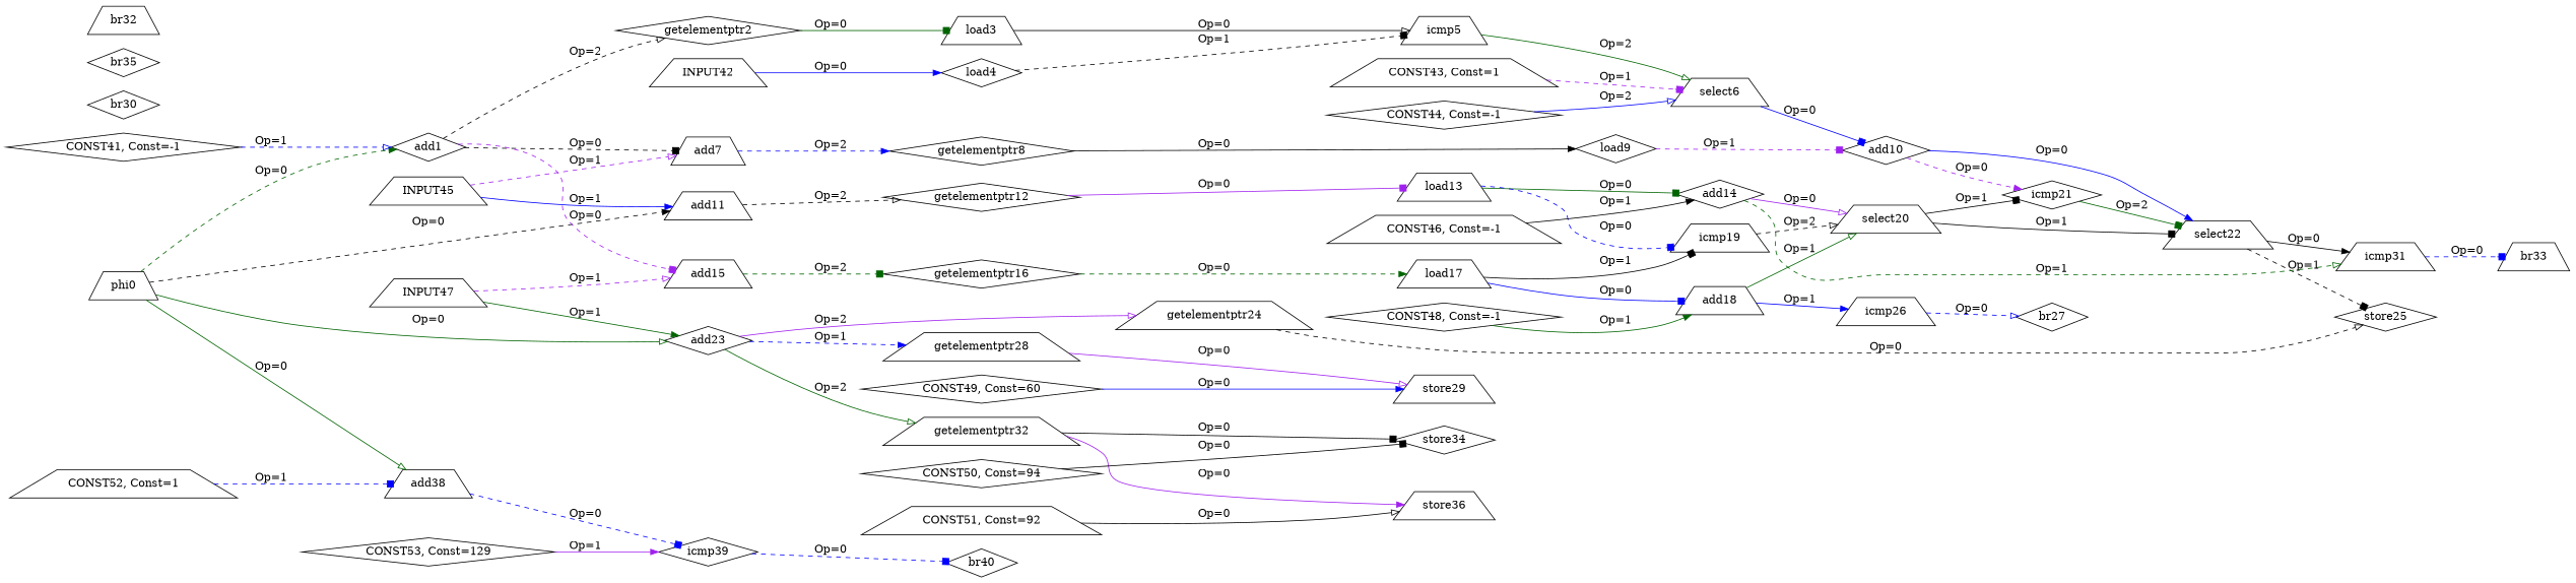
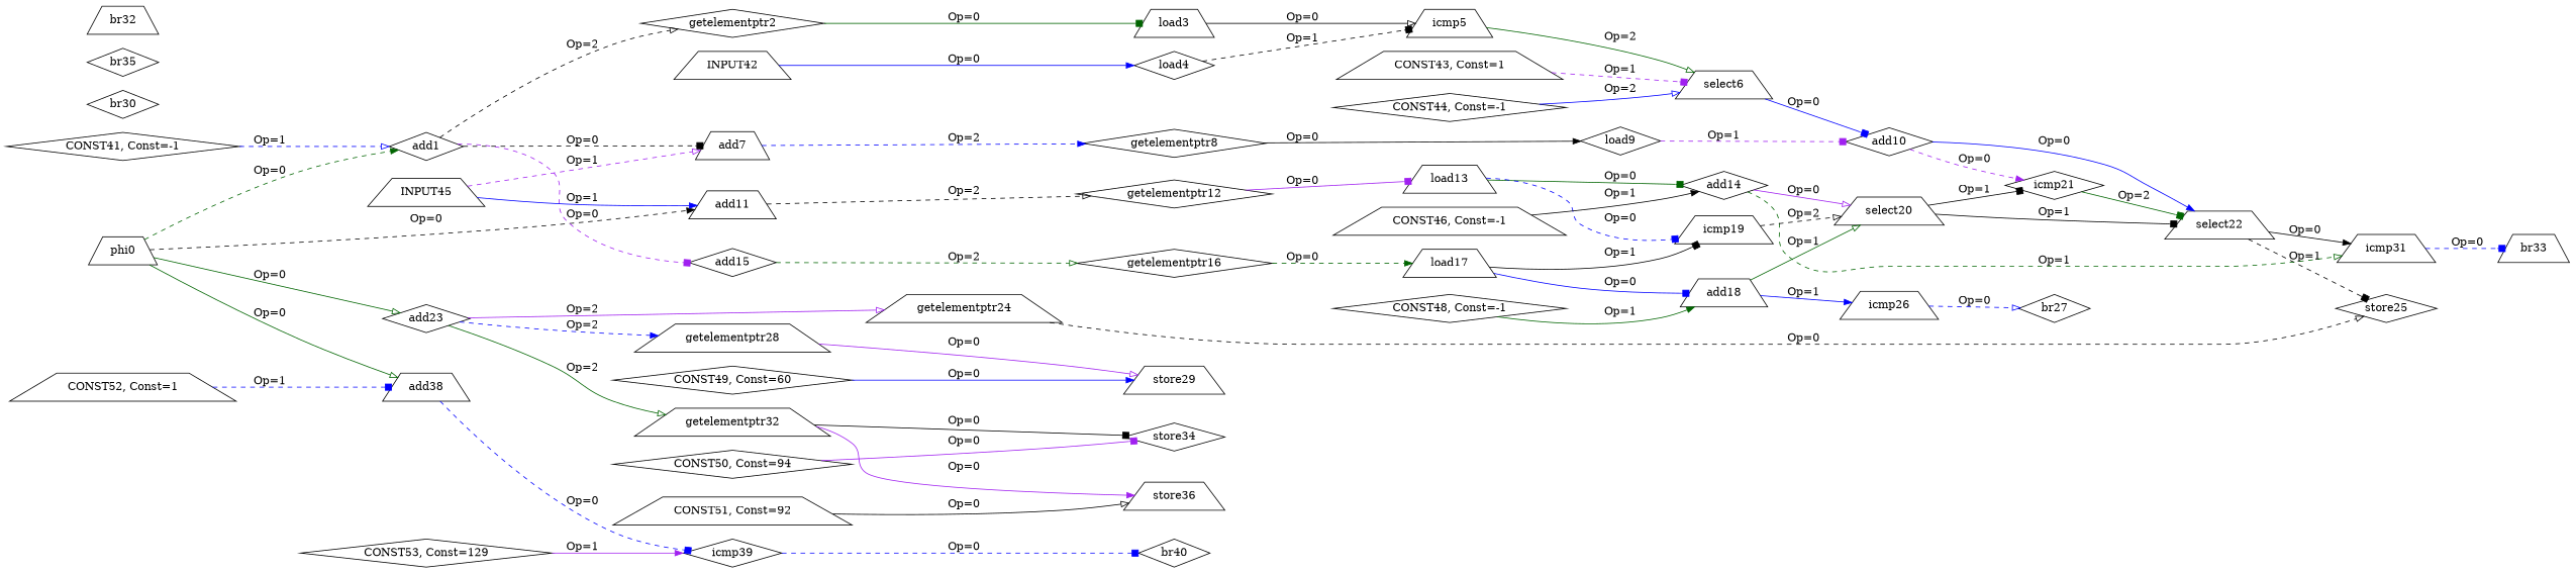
  digraph {
    rankdir=LR
    node [color=black shape=trapezium]
    edge [arrowhead=box color=black style=solid]
    n1 [label=phi0]
    n2 [label=add1 shape=diamond]
    n3 [label=add11]
    n4 [label=add23 shape=diamond]
    n5 [label=add38]
    n6 [label=getelementptr2 shape=diamond]
    n7 [label=add7]
-   n8 [label=add15]
+   n8 [label=add15 shape=diamond]
    n9 [label=getelementptr12 shape=diamond]
    n10 [label=getelementptr24]
    n11 [label=getelementptr28]
    n12 [label=getelementptr32]
    n13 [label=icmp39 shape=diamond]
    n14 [label=load3]
    n15 [label=getelementptr8 shape=diamond]
    n16 [label=getelementptr16 shape=diamond]
    n17 [label=icmp5]
    n18 [label=select6]
    n19 [label=load4 shape=diamond]
    n20 [label=add10 shape=diamond]
    n21 [label=icmp21 shape=diamond]
    n22 [label=select22]
    n23 [label=load9 shape=diamond]
    n24 [label=icmp31]
    n25 [label=store25 shape=diamond]
    n26 [label=load13]
    n27 [label=add14 shape=diamond]
    n28 [label=icmp19]
    n29 [label=select20]
    n30 [label=br33]
    n31 [label=load17]
    n32 [label=add18]
    n33 [label=icmp26]
    n34 [label=br27 shape=diamond]
    n35 [label=store29]
    n36 [label=store34 shape=diamond]
    n37 [label=store36]
    n38 [label=br30 shape=diamond]
    n39 [label=br35 shape=diamond]
    n40 [label=br32]
    n41 [label=br40 shape=diamond]
    n42 [label="CONST41, Const=-1" shape=diamond]
    n43 [label=INPUT42]
    n44 [label="CONST43, Const=1"]
    n45 [label="CONST44, Const=-1" shape=diamond]
    n46 [label=INPUT45]
    n47 [label="CONST46, Const=-1"]
-   n48 [label=INPUT47]
    n49 [label="CONST48, Const=-1" shape=diamond]
    n50 [label="CONST49, Const=60" shape=diamond]
    n51 [label="CONST50, Const=94" shape=diamond]
    n52 [label="CONST51, Const=92"]
    n53 [label="CONST52, Const=1"]
    n54 [label="CONST53, Const=129" shape=diamond]
    n1 -> n2 [arrowhead=normal color=darkgreen label="Op=0" style=dashed]
    n1 -> n3 [arrowhead=normal label="Op=0" style=dashed]
    n1 -> n4 [arrowhead=onormal color=darkgreen label="Op=0"]
    n1 -> n5 [arrowhead=onormal color=darkgreen label="Op=0"]
    n2 -> n6 [arrowhead=onormal label="Op=2" style=dashed]
    n2 -> n7 [label="Op=0" style=dashed]
    n2 -> n8 [color=purple label="Op=0" style=dashed]
    n3 -> n9 [arrowhead=onormal label="Op=2" style=dashed]
    n4 -> n10 [arrowhead=onormal color=purple label="Op=2"]
-   n4 -> n11 [arrowhead=normal color=blue label="Op=1" style=dashed]
+   n4 -> n11 [arrowhead=normal color=blue label="Op=2" style=dashed]
    n4 -> n12 [arrowhead=onormal color=darkgreen label="Op=2"]
    n5 -> n13 [color=blue label="Op=0" style=dashed]
    n6 -> n14 [color=darkgreen label="Op=0"]
    n7 -> n15 [arrowhead=normal color=blue label="Op=2" style=dashed]
-   n8 -> n16 [color=darkgreen label="Op=2" style=dashed]
+   n8 -> n16 [arrowhead=onormal color=darkgreen label="Op=2" style=dashed]
    n9 -> n26 [color=purple label="Op=0"]
    n10 -> n25 [arrowhead=onormal label="Op=0" style=dashed]
    n11 -> n35 [arrowhead=onormal color=purple label="Op=0"]
    n12 -> n36 [label="Op=0"]
    n12 -> n37 [arrowhead=normal color=purple label="Op=0"]
    n13 -> n41 [color=blue label="Op=0" style=dashed]
    n14 -> n17 [arrowhead=onormal label="Op=0"]
    n15 -> n23 [arrowhead=normal label="Op=0"]
    n16 -> n31 [arrowhead=normal color=darkgreen label="Op=0" style=dashed]
    n17 -> n18 [arrowhead=onormal color=darkgreen label="Op=2"]
    n18 -> n20 [color=blue label="Op=0"]
    n19 -> n17 [label="Op=1" style=dashed]
    n20 -> n21 [arrowhead=normal color=purple label="Op=0" style=dashed]
    n20 -> n22 [arrowhead=normal color=blue label="Op=0"]
    n21 -> n22 [color=darkgreen label="Op=2"]
    n22 -> n24 [arrowhead=normal label="Op=0"]
    n22 -> n25 [label="Op=1" style=dashed]
    n23 -> n20 [color=purple label="Op=1" style=dashed]
    n24 -> n30 [color=blue label="Op=0" style=dashed]
    n26 -> n27 [color=darkgreen label="Op=0"]
    n26 -> n28 [color=blue label="Op=0" style=dashed]
    n27 -> n24 [arrowhead=onormal color=darkgreen label="Op=1" style=dashed]
    n27 -> n29 [arrowhead=onormal color=purple label="Op=0"]
    n28 -> n29 [arrowhead=onormal label="Op=2" style=dashed]
    n29 -> n21 [label="Op=1"]
    n29 -> n22 [label="Op=1"]
    n31 -> n28 [label="Op=1"]
    n31 -> n32 [color=blue label="Op=0"]
    n32 -> n29 [arrowhead=onormal color=darkgreen label="Op=1"]
    n32 -> n33 [arrowhead=normal color=blue label="Op=1"]
    n33 -> n34 [arrowhead=onormal color=blue label="Op=0" style=dashed]
    n42 -> n2 [arrowhead=onormal color=blue label="Op=1" style=dashed]
    n43 -> n19 [arrowhead=normal color=blue label="Op=0"]
    n44 -> n18 [color=purple label="Op=1" style=dashed]
    n45 -> n18 [arrowhead=onormal color=blue label="Op=2"]
    n46 -> n3 [arrowhead=normal color=blue label="Op=1"]
    n46 -> n7 [arrowhead=onormal color=purple label="Op=1" style=dashed]
    n47 -> n27 [arrowhead=normal label="Op=1"]
-   n48 -> n4 [arrowhead=normal color=darkgreen label="Op=1"]
-   n48 -> n8 [arrowhead=onormal color=purple label="Op=1" style=dashed]
    n49 -> n32 [arrowhead=normal color=darkgreen label="Op=1"]
    n50 -> n35 [arrowhead=normal color=blue label="Op=0"]
-   n51 -> n36 [label="Op=0"]
+   n51 -> n36 [color=purple label="Op=0"]
    n52 -> n37 [arrowhead=onormal label="Op=0"]
    n53 -> n5 [color=blue label="Op=1" style=dashed]
    n54 -> n13 [arrowhead=normal color=purple label="Op=1"]
  }
